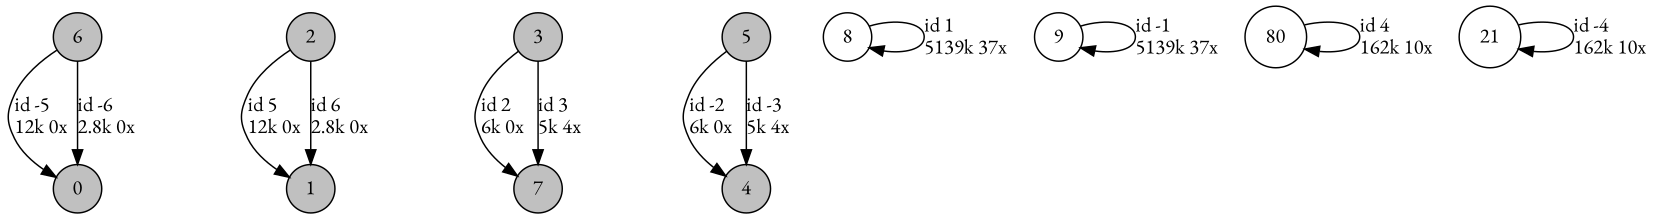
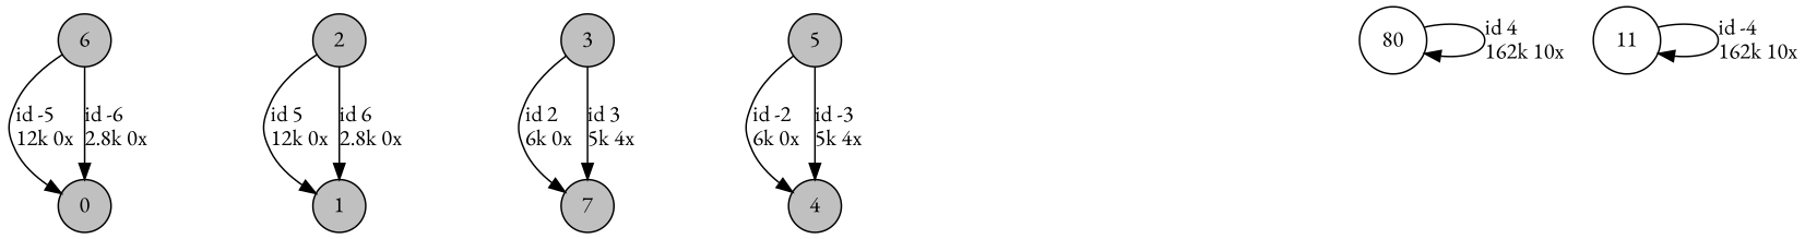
  digraph {
    fontname="EB Garamond"
    nodesep=0.5
    node [fillcolor=grey fontname="EB Garamond" shape=circle style=filled]
    edge [color=black fontname="EB Garamond"]
    0 [height=0.3]
    1 [height=0.3]
    2 [height=0.3]
    3 [height=0.3]
    7 [height=0.3]
    4 [height=0.3]
    5 [height=0.3]
    6 [height=0.3]
-   8 [height=0.3 fillcolor="" style=""]
-   9 [height=0.3 fillcolor="" style=""]
    n11 [height=0.3 label=80 fillcolor="" style=""]
-   11 [height=0.3 label=21 fillcolor="" style=""]
+   11 [height=0.3 fillcolor="" style=""]
    2 -> 1 [label="id 5\l12k 0x"]
    2 -> 1 [label="id 6\l2.8k 0x"]
    3 -> 7 [label="id 2\l6k 0x"]
    3 -> 7 [label="id 3\l5k 4x"]
    5 -> 4 [label="id -2\l6k 0x"]
    5 -> 4 [label="id -3\l5k 4x"]
    6 -> 0 [label="id -5\l12k 0x"]
    6 -> 0 [label="id -6\l2.8k 0x"]
-   8 -> 8 [label="id 1\l5139k 37x"]
-   9 -> 9 [label="id -1\l5139k 37x"]
    n11 -> n11 [label="id 4\l162k 10x"]
    11 -> 11 [label="id -4\l162k 10x"]
  }
